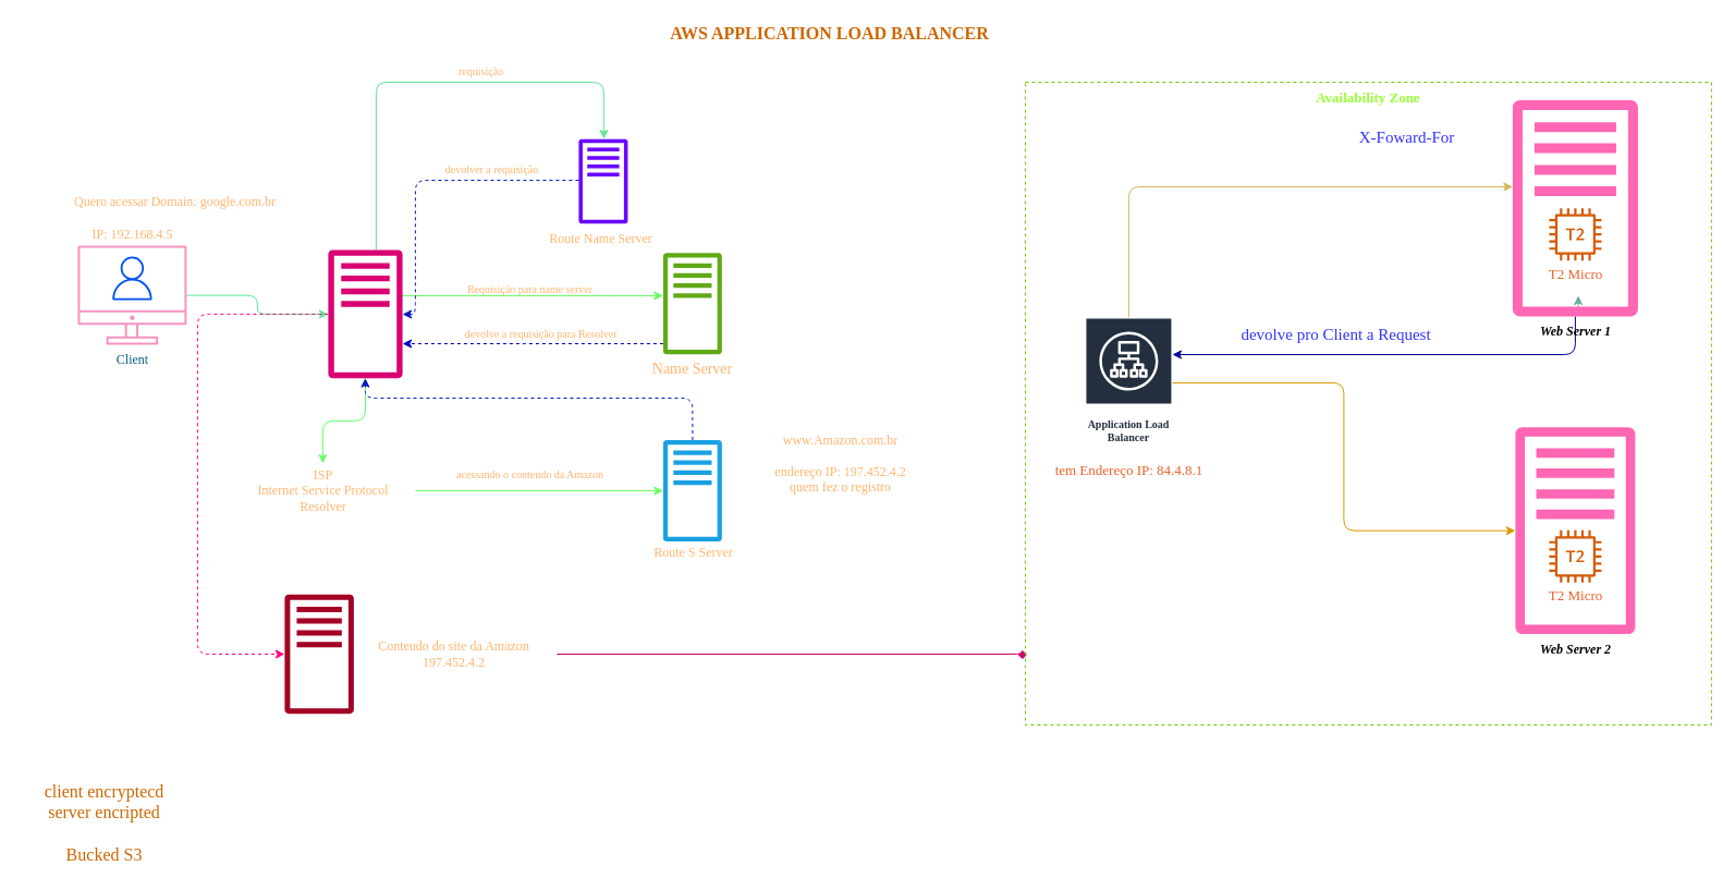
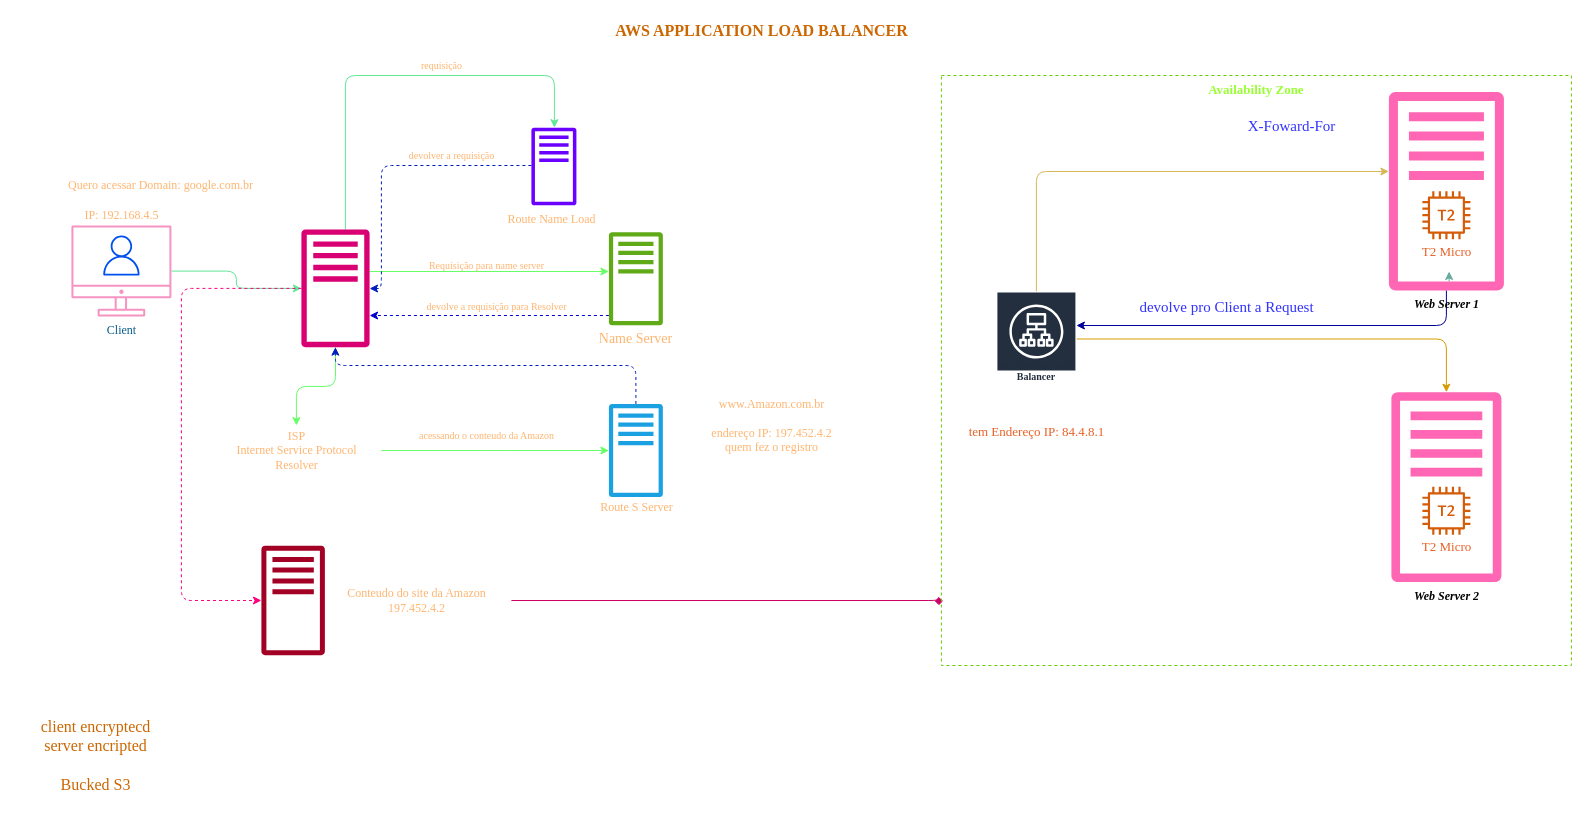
  <mxCell id="0" />
  <mxCell id="1" parent="0" />
  <mxCell id="2" style="edgeStyle=orthogonalEdgeStyle;curved=0;rounded=1;sketch=0;orthogonalLoop=1;jettySize=auto;html=1;fontFamily=Verdana;fontColor=#FFB570;strokeColor=#60E696;fillColor=#F694C1;" edge="1" parent="1" source="3" target="9"><mxGeometry relative="1" as="geometry"><mxPoint x="230.91" y="265" as="targetPoint" /></mxGeometry></mxCell>
  <mxCell id="3" value="Client" style="sketch=0;outlineConnect=0;fontColor=#095C86;strokeColor=none;fillColor=#F694C1;dashed=0;verticalLabelPosition=bottom;verticalAlign=top;align=center;html=1;fontSize=12;fontStyle=0;aspect=fixed;shape=mxgraph.aws4.illustration_desktop;pointerEvents=1;strokeWidth=2;fontFamily=Verdana;" vertex="1" parent="1"><mxGeometry x="70.91" y="225" width="100" height="91" as="geometry" /></mxCell>
  <mxCell id="4" value="" style="sketch=0;outlineConnect=0;fontColor=#ffffff;fillColor=#0050ef;strokeColor=#001DBC;dashed=0;verticalLabelPosition=bottom;verticalAlign=top;align=center;html=1;fontSize=12;fontStyle=0;aspect=fixed;pointerEvents=1;shape=mxgraph.aws4.user;rounded=0;fontFamily=Verdana;labelBackgroundColor=none;" vertex="1" parent="1"><mxGeometry x="100.91" y="235" width="40" height="40" as="geometry" /></mxCell>
  <mxCell id="5" style="edgeStyle=orthogonalEdgeStyle;curved=0;rounded=1;sketch=0;orthogonalLoop=1;jettySize=auto;html=1;fontFamily=Verdana;fontColor=#FFB570;strokeColor=#60E696;fillColor=#F694C1;" edge="1" parent="1" source="9" target="15"><mxGeometry relative="1" as="geometry"><Array as="points"><mxPoint x="344.91" y="75" /><mxPoint x="553.91" y="75" /></Array></mxGeometry></mxCell>
  <mxCell id="6" style="edgeStyle=orthogonalEdgeStyle;curved=0;rounded=1;sketch=0;orthogonalLoop=1;jettySize=auto;html=1;fontFamily=Verdana;fontSize=14;fontColor=#FFB570;strokeColor=#66FF66;fillColor=#F694C1;" edge="1" parent="1" source="9" target="20"><mxGeometry relative="1" as="geometry"><Array as="points"><mxPoint x="550.91" y="271" /><mxPoint x="550.91" y="271" /></Array></mxGeometry></mxCell>
  <mxCell id="7" style="edgeStyle=orthogonalEdgeStyle;curved=0;rounded=1;sketch=0;orthogonalLoop=1;jettySize=auto;html=1;fontFamily=Verdana;fontSize=13;fontColor=#FFB570;strokeColor=#66FF66;fillColor=#F694C1;" edge="1" parent="1" source="9" target="11"><mxGeometry relative="1" as="geometry" /></mxCell>
  <mxCell id="8" style="edgeStyle=orthogonalEdgeStyle;curved=0;rounded=1;sketch=0;orthogonalLoop=1;jettySize=auto;html=1;dashed=1;fontFamily=Verdana;fontSize=13;fontColor=#FFB570;strokeColor=#FF0080;fillColor=#F694C1;" edge="1" parent="1" source="9" target="29"><mxGeometry relative="1" as="geometry"><mxPoint x="180.91" y="615" as="targetPoint" /><Array as="points"><mxPoint x="180.91" y="288" /><mxPoint x="180.91" y="600" /></Array></mxGeometry></mxCell>
  <mxCell id="9" value="" style="sketch=0;outlineConnect=0;fontColor=#ffffff;fillColor=#d80073;strokeColor=#A50040;dashed=0;verticalLabelPosition=bottom;verticalAlign=top;align=center;html=1;fontSize=12;fontStyle=0;aspect=fixed;pointerEvents=1;shape=mxgraph.aws4.traditional_server;rounded=0;labelBackgroundColor=none;fontFamily=Verdana;" vertex="1" parent="1"><mxGeometry x="300.91" y="228.75" width="68.17" height="118.17" as="geometry" /></mxCell>
  <mxCell id="10" style="edgeStyle=orthogonalEdgeStyle;curved=0;rounded=1;sketch=0;orthogonalLoop=1;jettySize=auto;html=1;fontFamily=Verdana;fontSize=13;fontColor=#FFB570;strokeColor=#66FF66;fillColor=#F694C1;" edge="1" parent="1" source="11" target="25"><mxGeometry relative="1" as="geometry" /></mxCell>
  <mxCell id="11" value="ISP&lt;br&gt;Internet Service Protocol&lt;br&gt;Resolver" style="text;html=1;align=center;verticalAlign=middle;resizable=0;points=[];autosize=1;strokeColor=none;fillColor=none;fontFamily=Verdana;fontColor=#FFB570;" vertex="1" parent="1"><mxGeometry x="210.91" y="425" width="170" height="50" as="geometry" /></mxCell>
  <mxCell id="12" value="IP: 192.168.4.5" style="text;html=1;align=center;verticalAlign=middle;resizable=0;points=[];autosize=1;strokeColor=none;fillColor=none;fontFamily=Verdana;fontColor=#FFB570;" vertex="1" parent="1"><mxGeometry x="65.91" y="205" width="110" height="20" as="geometry" /></mxCell>
  <mxCell id="13" value="Quero acessar Domain: google.com.br" style="text;html=1;align=center;verticalAlign=middle;resizable=0;points=[];autosize=1;strokeColor=none;fillColor=none;fontFamily=Verdana;fontColor=#FFB570;" vertex="1" parent="1"><mxGeometry x="35" y="175" width="250" height="20" as="geometry" /></mxCell>
  <mxCell id="14" style="edgeStyle=orthogonalEdgeStyle;curved=0;rounded=1;sketch=0;orthogonalLoop=1;jettySize=auto;html=1;fontFamily=Verdana;fontSize=14;fontColor=#FFB570;strokeColor=#001DBC;fillColor=#0050ef;dashed=1;" edge="1" parent="1" source="15" target="9"><mxGeometry relative="1" as="geometry"><Array as="points"><mxPoint x="380.91" y="165" /><mxPoint x="380.91" y="288" /></Array></mxGeometry></mxCell>
  <mxCell id="15" value="" style="sketch=0;outlineConnect=0;fontColor=#ffffff;fillColor=#6a00ff;strokeColor=#3700CC;dashed=0;verticalLabelPosition=bottom;verticalAlign=top;align=center;html=1;fontSize=12;fontStyle=0;aspect=fixed;pointerEvents=1;shape=mxgraph.aws4.traditional_server;rounded=0;labelBackgroundColor=none;fontFamily=Verdana;" vertex="1" parent="1"><mxGeometry x="530.91" y="127" width="45" height="78" as="geometry" /></mxCell>
- <mxCell id="16" value="Route Name Server" style="text;html=1;align=center;verticalAlign=middle;resizable=0;points=[];autosize=1;strokeColor=none;fillColor=none;fontFamily=Verdana;fontColor=#FFB570;" vertex="1" parent="1"><mxGeometry x="485.91" y="208.75" width="130" height="20" as="geometry" /></mxCell>
+ <mxCell id="16" value="Route Name Load" style="text;html=1;align=center;verticalAlign=middle;resizable=0;points=[];autosize=1;strokeColor=none;fillColor=none;fontFamily=Verdana;fontColor=#FFB570;" vertex="1" parent="1"><mxGeometry x="485.91" y="208.75" width="130" height="20" as="geometry" /></mxCell>
  <mxCell id="17" value="requisição" style="text;html=1;align=center;verticalAlign=middle;resizable=0;points=[];autosize=1;strokeColor=none;fillColor=none;fontFamily=Verdana;fontColor=#FFB570;fontSize=10;" vertex="1" parent="1"><mxGeometry x="405.91" y="55" width="70" height="20" as="geometry" /></mxCell>
  <mxCell id="18" value="devolver a requisição" style="text;html=1;align=center;verticalAlign=middle;resizable=0;points=[];autosize=1;strokeColor=none;fillColor=none;fontFamily=Verdana;fontColor=#FFB570;fontSize=10;" vertex="1" parent="1"><mxGeometry x="390.91" y="145" width="120" height="20" as="geometry" /></mxCell>
  <mxCell id="19" style="edgeStyle=orthogonalEdgeStyle;curved=0;rounded=1;sketch=0;orthogonalLoop=1;jettySize=auto;html=1;dashed=1;fontFamily=Verdana;fontSize=14;fontColor=#FFB570;strokeColor=#0000CC;fillColor=#F694C1;" edge="1" parent="1" source="20" target="9"><mxGeometry relative="1" as="geometry"><mxPoint x="370.91" y="290" as="targetPoint" /><Array as="points"><mxPoint x="490.91" y="315" /><mxPoint x="490.91" y="315" /></Array></mxGeometry></mxCell>
  <mxCell id="20" value="" style="sketch=0;outlineConnect=0;fontColor=#ffffff;fillColor=#60a917;strokeColor=#2D7600;dashed=0;verticalLabelPosition=bottom;verticalAlign=top;align=center;html=1;fontSize=12;fontStyle=0;aspect=fixed;pointerEvents=1;shape=mxgraph.aws4.traditional_server;rounded=0;labelBackgroundColor=none;fontFamily=Verdana;" vertex="1" parent="1"><mxGeometry x="608.41" y="231.5" width="53.94" height="93.5" as="geometry" /></mxCell>
  <mxCell id="21" value="Name Server" style="text;html=1;align=center;verticalAlign=middle;resizable=0;points=[];autosize=1;strokeColor=none;fillColor=none;fontSize=14;fontFamily=Verdana;fontColor=#FFB570;" vertex="1" parent="1"><mxGeometry x="580.38" y="329" width="110" height="20" as="geometry" /></mxCell>
  <mxCell id="22" value="&lt;font size=&quot;1&quot;&gt;Requisição para name server&lt;/font&gt;" style="text;html=1;align=center;verticalAlign=middle;resizable=0;points=[];autosize=1;strokeColor=none;fillColor=none;fontSize=14;fontFamily=Verdana;fontColor=#FFB570;" vertex="1" parent="1"><mxGeometry x="405.91" y="255" width="160" height="20" as="geometry" /></mxCell>
  <mxCell id="23" value="&lt;font size=&quot;1&quot;&gt;devolve a requisição para Resolver&lt;/font&gt;" style="text;html=1;align=center;verticalAlign=middle;resizable=0;points=[];autosize=1;strokeColor=none;fillColor=none;fontSize=14;fontFamily=Verdana;fontColor=#FFB570;" vertex="1" parent="1"><mxGeometry x="400.91" y="296" width="190" height="20" as="geometry" /></mxCell>
  <mxCell id="24" style="edgeStyle=orthogonalEdgeStyle;curved=0;rounded=1;sketch=0;orthogonalLoop=1;jettySize=auto;html=1;fontFamily=Verdana;fontSize=13;fontColor=#FFB570;strokeColor=#001DBC;fillColor=#0050ef;dashed=1;" edge="1" parent="1" source="25" target="9"><mxGeometry relative="1" as="geometry"><Array as="points"><mxPoint x="635.91" y="365" /><mxPoint x="334.91" y="365" /></Array></mxGeometry></mxCell>
  <mxCell id="25" value="" style="sketch=0;outlineConnect=0;fontColor=#ffffff;fillColor=#1ba1e2;strokeColor=#006EAF;dashed=0;verticalLabelPosition=bottom;verticalAlign=top;align=center;html=1;fontSize=12;fontStyle=0;aspect=fixed;pointerEvents=1;shape=mxgraph.aws4.traditional_server;rounded=0;labelBackgroundColor=none;fontFamily=Verdana;" vertex="1" parent="1"><mxGeometry x="608.41" y="403.25" width="53.94" height="93.5" as="geometry" /></mxCell>
  <mxCell id="26" value="Route S Server" style="text;html=1;align=center;verticalAlign=middle;resizable=0;points=[];autosize=1;strokeColor=none;fillColor=none;fontFamily=Verdana;fontColor=#FFB570;" vertex="1" parent="1"><mxGeometry x="580.91" y="496.75" width="110" height="20" as="geometry" /></mxCell>
  <mxCell id="27" value="&lt;font size=&quot;1&quot;&gt;acessando o conteudo da Amazon&lt;/font&gt;" style="text;html=1;align=center;verticalAlign=middle;resizable=0;points=[];autosize=1;strokeColor=none;fillColor=none;fontSize=14;fontFamily=Verdana;fontColor=#FFB570;" vertex="1" parent="1"><mxGeometry x="390.91" y="425" width="190" height="20" as="geometry" /></mxCell>
  <mxCell id="28" value="www.Amazon.com.br&lt;br&gt;&lt;br&gt;endereço IP: 197.452.4.2&lt;br&gt;quem fez o registro" style="text;html=1;align=center;verticalAlign=middle;resizable=0;points=[];autosize=1;strokeColor=none;fillColor=none;fontFamily=Verdana;fontColor=#FFB570;" vertex="1" parent="1"><mxGeometry x="685.91" y="395" width="170" height="60" as="geometry" /></mxCell>
  <mxCell id="29" value="" style="sketch=0;outlineConnect=0;fontColor=#ffffff;fillColor=#a20025;strokeColor=#6F0000;dashed=0;verticalLabelPosition=bottom;verticalAlign=top;align=center;html=1;fontSize=12;fontStyle=0;aspect=fixed;pointerEvents=1;shape=mxgraph.aws4.traditional_server;rounded=0;labelBackgroundColor=none;fontFamily=Verdana;" vertex="1" parent="1"><mxGeometry x="260.91" y="545" width="63.46" height="110" as="geometry" /></mxCell>
  <mxCell id="30" style="edgeStyle=orthogonalEdgeStyle;curved=0;rounded=1;sketch=0;orthogonalLoop=1;jettySize=auto;html=1;fontFamily=Verdana;fontSize=13;fontColor=#FFB570;strokeColor=#CC0066;fillColor=#F694C1;entryX=-0.004;entryY=0.898;entryDx=0;entryDy=0;entryPerimeter=0;endArrow=diamond;" edge="1" parent="1" source="31" target="32"><mxGeometry relative="1" as="geometry"><mxPoint x="1020.91" y="285" as="targetPoint" /><Array as="points"><mxPoint x="938.91" y="600" /></Array></mxGeometry></mxCell>
  <mxCell id="31" value="Conteudo do site da Amazon&lt;br&gt;197.452.4.2" style="text;html=1;align=center;verticalAlign=middle;resizable=0;points=[];autosize=1;strokeColor=none;fillColor=none;fontFamily=Verdana;fontColor=#FFB570;" vertex="1" parent="1"><mxGeometry x="320.91" y="585" width="190" height="30" as="geometry" /></mxCell>
  <mxCell id="32" value="Availability Zone" style="dashed=1;verticalAlign=top;fontStyle=1;rounded=0;labelBackgroundColor=none;sketch=0;fontFamily=Verdana;fontSize=13;fillColor=none;gradientColor=none;strokeColor=#66CC00;fontColor=#99FF33;" vertex="1" parent="1"><mxGeometry x="940.91" y="75" width="630" height="590" as="geometry" /></mxCell>
  <mxCell id="33" value="" style="edgeStyle=orthogonalEdgeStyle;curved=0;rounded=1;sketch=0;orthogonalLoop=1;jettySize=auto;html=1;fontFamily=Verdana;fontSize=13;fontColor=#99FF33;strokeColor=#67AB9F;fillColor=#F694C1;" edge="1" parent="1"><mxGeometry relative="1" as="geometry"><mxPoint x="1448.61" y="281" as="sourcePoint" /><mxPoint x="1448.61" y="271" as="targetPoint" /></mxGeometry></mxCell>
  <mxCell id="34" value="&lt;b&gt;&lt;i&gt;Web Server 2&lt;/i&gt;&lt;/b&gt;" style="sketch=0;outlineConnect=0;fillColor=#FF66B3;strokeColor=#b85450;dashed=1;verticalLabelPosition=bottom;verticalAlign=top;align=center;html=1;fontSize=12;fontStyle=0;aspect=fixed;pointerEvents=1;shape=mxgraph.aws4.traditional_server;rounded=0;labelBackgroundColor=none;fontFamily=Verdana;strokeWidth=1;dashPattern=1 1;perimeterSpacing=0;" vertex="1" parent="1"><mxGeometry x="1390.91" y="391.34" width="110" height="190.66" as="geometry" /></mxCell>
  <mxCell id="35" style="edgeStyle=orthogonalEdgeStyle;curved=0;rounded=1;sketch=0;orthogonalLoop=1;jettySize=auto;html=1;fontFamily=Verdana;fontSize=15;fontColor=#3333FF;strokeColor=#000099;fillColor=#F694C1;" edge="1" parent="1" source="36" target="43"><mxGeometry relative="1" as="geometry"><Array as="points"><mxPoint x="1445.91" y="325" /></Array></mxGeometry></mxCell>
  <mxCell id="36" value="&lt;b&gt;&lt;i&gt;Web Server 1&lt;/i&gt;&lt;/b&gt;" style="sketch=0;outlineConnect=0;fillColor=#FF66B3;strokeColor=#b85450;verticalLabelPosition=bottom;verticalAlign=top;align=center;html=1;fontSize=12;fontStyle=0;pointerEvents=1;shape=mxgraph.aws4.traditional_server;rounded=0;labelBackgroundColor=none;fontFamily=Verdana;strokeWidth=1;perimeterSpacing=0;aspect=fixed;" vertex="1" parent="1"><mxGeometry x="1388.41" y="91" width="115" height="199.32" as="geometry" /></mxCell>
  <mxCell id="37" value="" style="sketch=0;outlineConnect=0;fontColor=#232F3E;gradientColor=none;fillColor=#D45B07;strokeColor=none;dashed=0;verticalLabelPosition=bottom;verticalAlign=top;align=center;html=1;fontSize=12;fontStyle=0;aspect=fixed;pointerEvents=1;shape=mxgraph.aws4.t2_instance;rounded=0;labelBackgroundColor=none;fontFamily=Verdana;" vertex="1" parent="1"><mxGeometry x="1421.91" y="190.66" width="48" height="48" as="geometry" /></mxCell>
  <mxCell id="38" value="&lt;font color=&quot;#e86127&quot;&gt;T2 Micro&lt;/font&gt;" style="text;html=1;align=center;verticalAlign=middle;resizable=0;points=[];autosize=1;strokeColor=none;fillColor=none;fontSize=13;fontFamily=Verdana;fontColor=#99FF33;" vertex="1" parent="1"><mxGeometry x="1410.91" y="240.66" width="70" height="20" as="geometry" /></mxCell>
  <mxCell id="39" value="" style="sketch=0;outlineConnect=0;fontColor=#232F3E;gradientColor=none;fillColor=#D45B07;strokeColor=none;dashed=0;verticalLabelPosition=bottom;verticalAlign=top;align=center;html=1;fontSize=12;fontStyle=0;aspect=fixed;pointerEvents=1;shape=mxgraph.aws4.t2_instance;rounded=0;labelBackgroundColor=none;fontFamily=Verdana;" vertex="1" parent="1"><mxGeometry x="1421.91" y="486.34" width="48" height="48" as="geometry" /></mxCell>
  <mxCell id="40" value="&lt;font color=&quot;#e86127&quot;&gt;T2 Micro&lt;/font&gt;" style="text;html=1;align=center;verticalAlign=middle;resizable=0;points=[];autosize=1;strokeColor=none;fillColor=none;fontSize=13;fontFamily=Verdana;fontColor=#99FF33;" vertex="1" parent="1"><mxGeometry x="1410.91" y="536.34" width="70" height="20" as="geometry" /></mxCell>
  <mxCell id="41" style="edgeStyle=orthogonalEdgeStyle;curved=0;rounded=1;sketch=0;orthogonalLoop=1;jettySize=auto;html=1;fontFamily=Verdana;fontSize=13;fontColor=#E86127;strokeColor=#d6b656;fillColor=#fff2cc;" edge="1" parent="1" source="43" target="36"><mxGeometry relative="1" as="geometry"><Array as="points"><mxPoint x="1035.91" y="171" /></Array></mxGeometry></mxCell>
  <mxCell id="42" style="edgeStyle=orthogonalEdgeStyle;curved=0;rounded=1;sketch=0;orthogonalLoop=1;jettySize=auto;html=1;fontFamily=Verdana;fontSize=13;fontColor=#E86127;strokeColor=#d79b00;fillColor=#ffe6cc;" edge="1" parent="1" source="43" target="34"><mxGeometry relative="1" as="geometry" /></mxCell>
- <mxCell id="43" value="Application Load Balancer" style="sketch=0;outlineConnect=0;fontColor=#232F3E;gradientColor=none;strokeColor=#ffffff;fillColor=#232F3E;dashed=0;verticalLabelPosition=middle;verticalAlign=bottom;align=center;html=1;whiteSpace=wrap;fontSize=10;fontStyle=1;spacing=3;shape=mxgraph.aws4.productIcon;prIcon=mxgraph.aws4.application_load_balancer;rounded=0;labelBackgroundColor=none;fontFamily=Verdana;" vertex="1" parent="1"><mxGeometry x="995.91" y="291" width="80" height="120" as="geometry" /></mxCell>
+ <mxCell id="43" value="Application Load Balancer" style="sketch=0;outlineConnect=0;fontColor=#232F3E;gradientColor=none;strokeColor=#ffffff;fillColor=#232F3E;dashed=0;verticalLabelPosition=middle;verticalAlign=bottom;align=center;html=1;whiteSpace=wrap;fontSize=10;fontStyle=1;spacing=3;shape=mxgraph.aws4.productIcon;prIcon=mxgraph.aws4.application_load_balancer;rounded=0;labelBackgroundColor=none;fontFamily=Verdana;" vertex="1" parent="1"><mxGeometry x="995.91" y="291" width="80" height="95" as="geometry" /></mxCell>
  <mxCell id="44" value="tem Endereço IP: 84.4.8.1" style="text;html=1;align=center;verticalAlign=middle;resizable=0;points=[];autosize=1;strokeColor=none;fillColor=none;fontSize=13;fontFamily=Verdana;fontColor=#E86127;" vertex="1" parent="1"><mxGeometry x="940.91" y="421" width="190" height="20" as="geometry" /></mxCell>
  <mxCell id="45" value="&lt;font style=&quot;font-size: 15px&quot; color=&quot;#3333ff&quot;&gt;X-Foward-For&lt;/font&gt;" style="text;html=1;align=center;verticalAlign=middle;resizable=0;points=[];autosize=1;strokeColor=none;fillColor=none;fontSize=13;fontFamily=Verdana;fontColor=#E86127;" vertex="1" parent="1"><mxGeometry x="1230.91" y="115" width="120" height="20" as="geometry" /></mxCell>
  <mxCell id="46" value="&lt;font style=&quot;font-size: 15px&quot; color=&quot;#3333ff&quot;&gt;devolve pro Client a Request&lt;/font&gt;" style="text;html=1;align=center;verticalAlign=middle;resizable=0;points=[];autosize=1;strokeColor=none;fillColor=none;fontSize=13;fontFamily=Verdana;fontColor=#E86127;" vertex="1" parent="1"><mxGeometry x="1110.91" y="296" width="230" height="20" as="geometry" /></mxCell>
  <mxCell id="47" value="&lt;font color=&quot;#cc6600&quot;&gt;&lt;span style=&quot;font-size: 16px&quot;&gt;&lt;b&gt;AWS APPLICATION LOAD BALANCER&lt;/b&gt;&lt;/span&gt;&lt;/font&gt;" style="text;html=1;align=center;verticalAlign=middle;resizable=0;points=[];autosize=1;strokeColor=none;fillColor=none;fontSize=15;fontFamily=Verdana;fontColor=#3333FF;" vertex="1" parent="1"><mxGeometry x="590.91" y="20" width="340" height="20" as="geometry" /></mxCell>
  <mxCell id="48" value="client encryptecd&lt;br&gt;server encripted&lt;br&gt;&lt;br&gt;Bucked S3" style="text;html=1;align=center;verticalAlign=middle;resizable=0;points=[];autosize=1;strokeColor=none;fillColor=none;fontSize=16;fontFamily=Verdana;fontColor=#CC6600;" vertex="1" parent="1"><mxGeometry x="20" y="715" width="150" height="80" as="geometry" /></mxCell>
